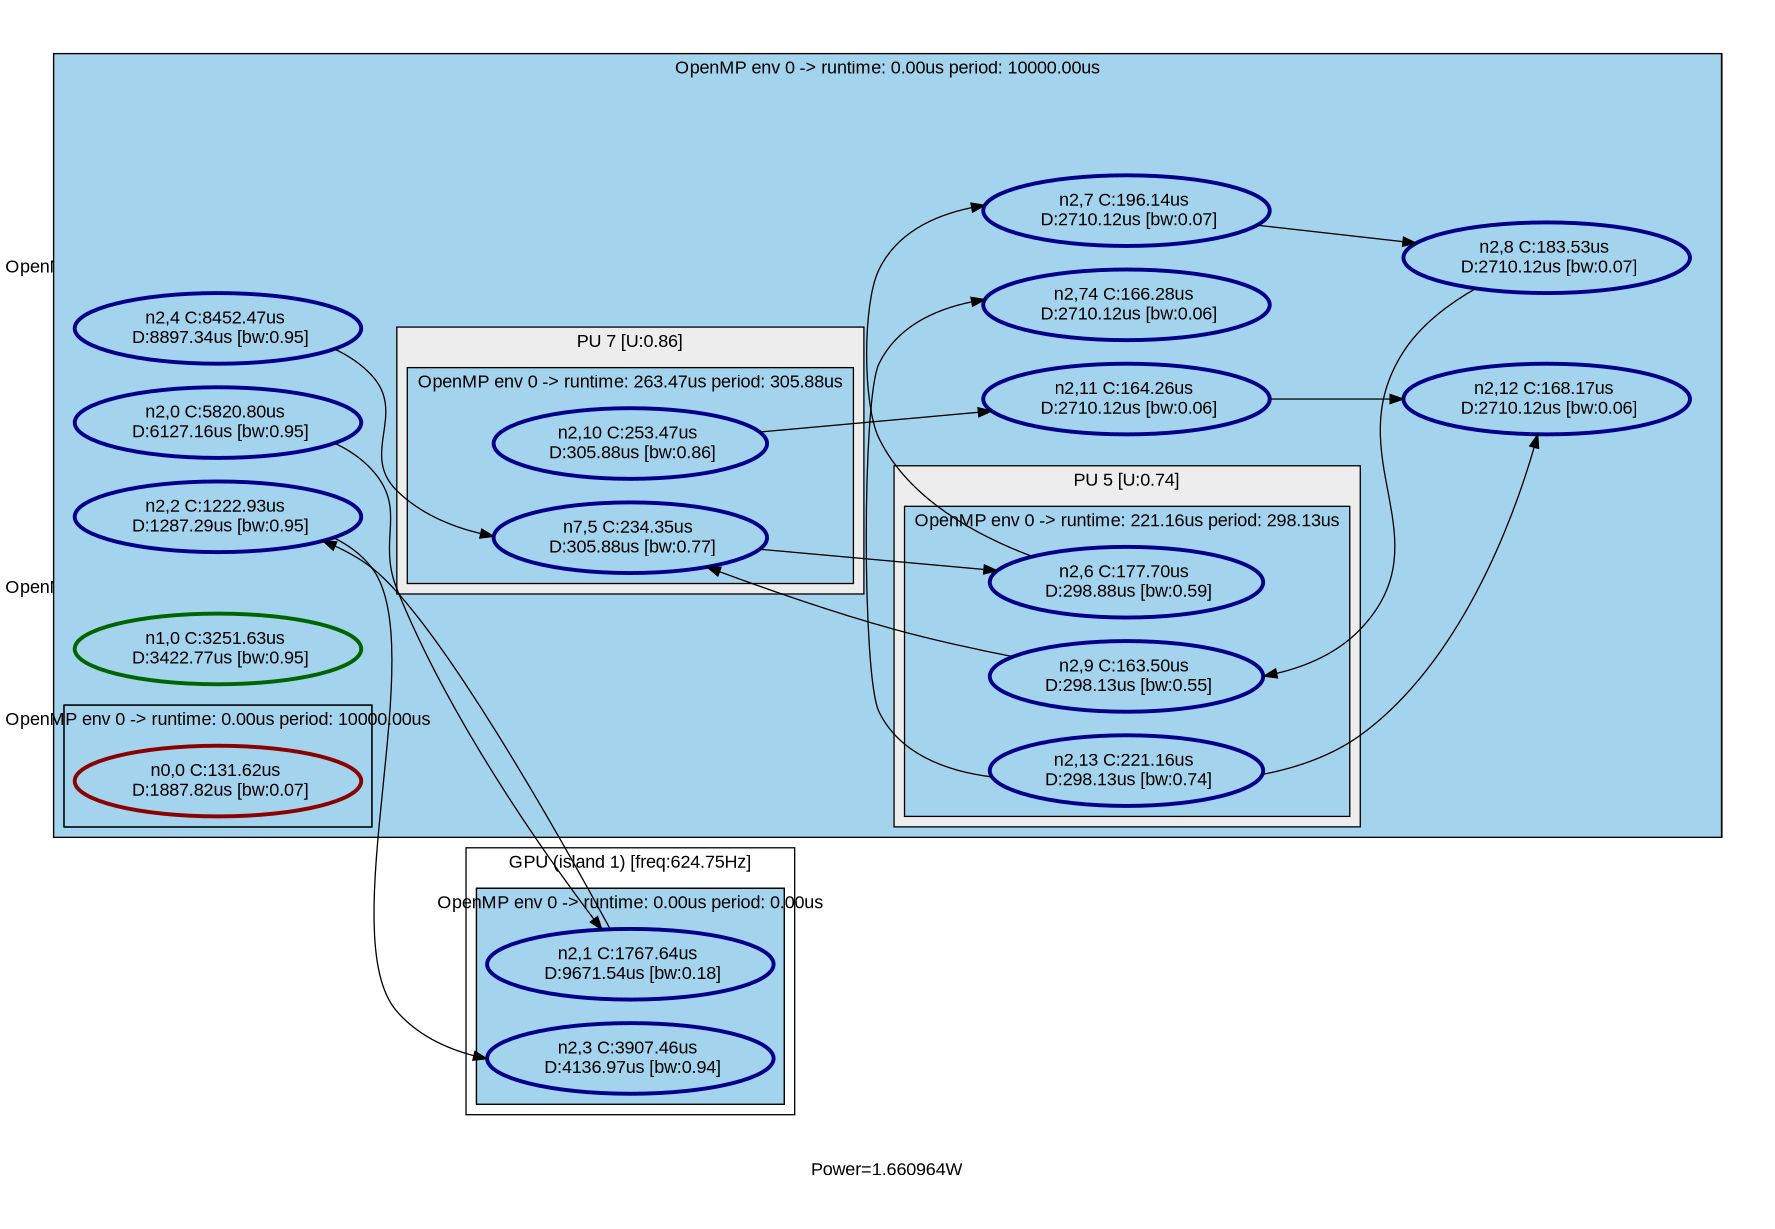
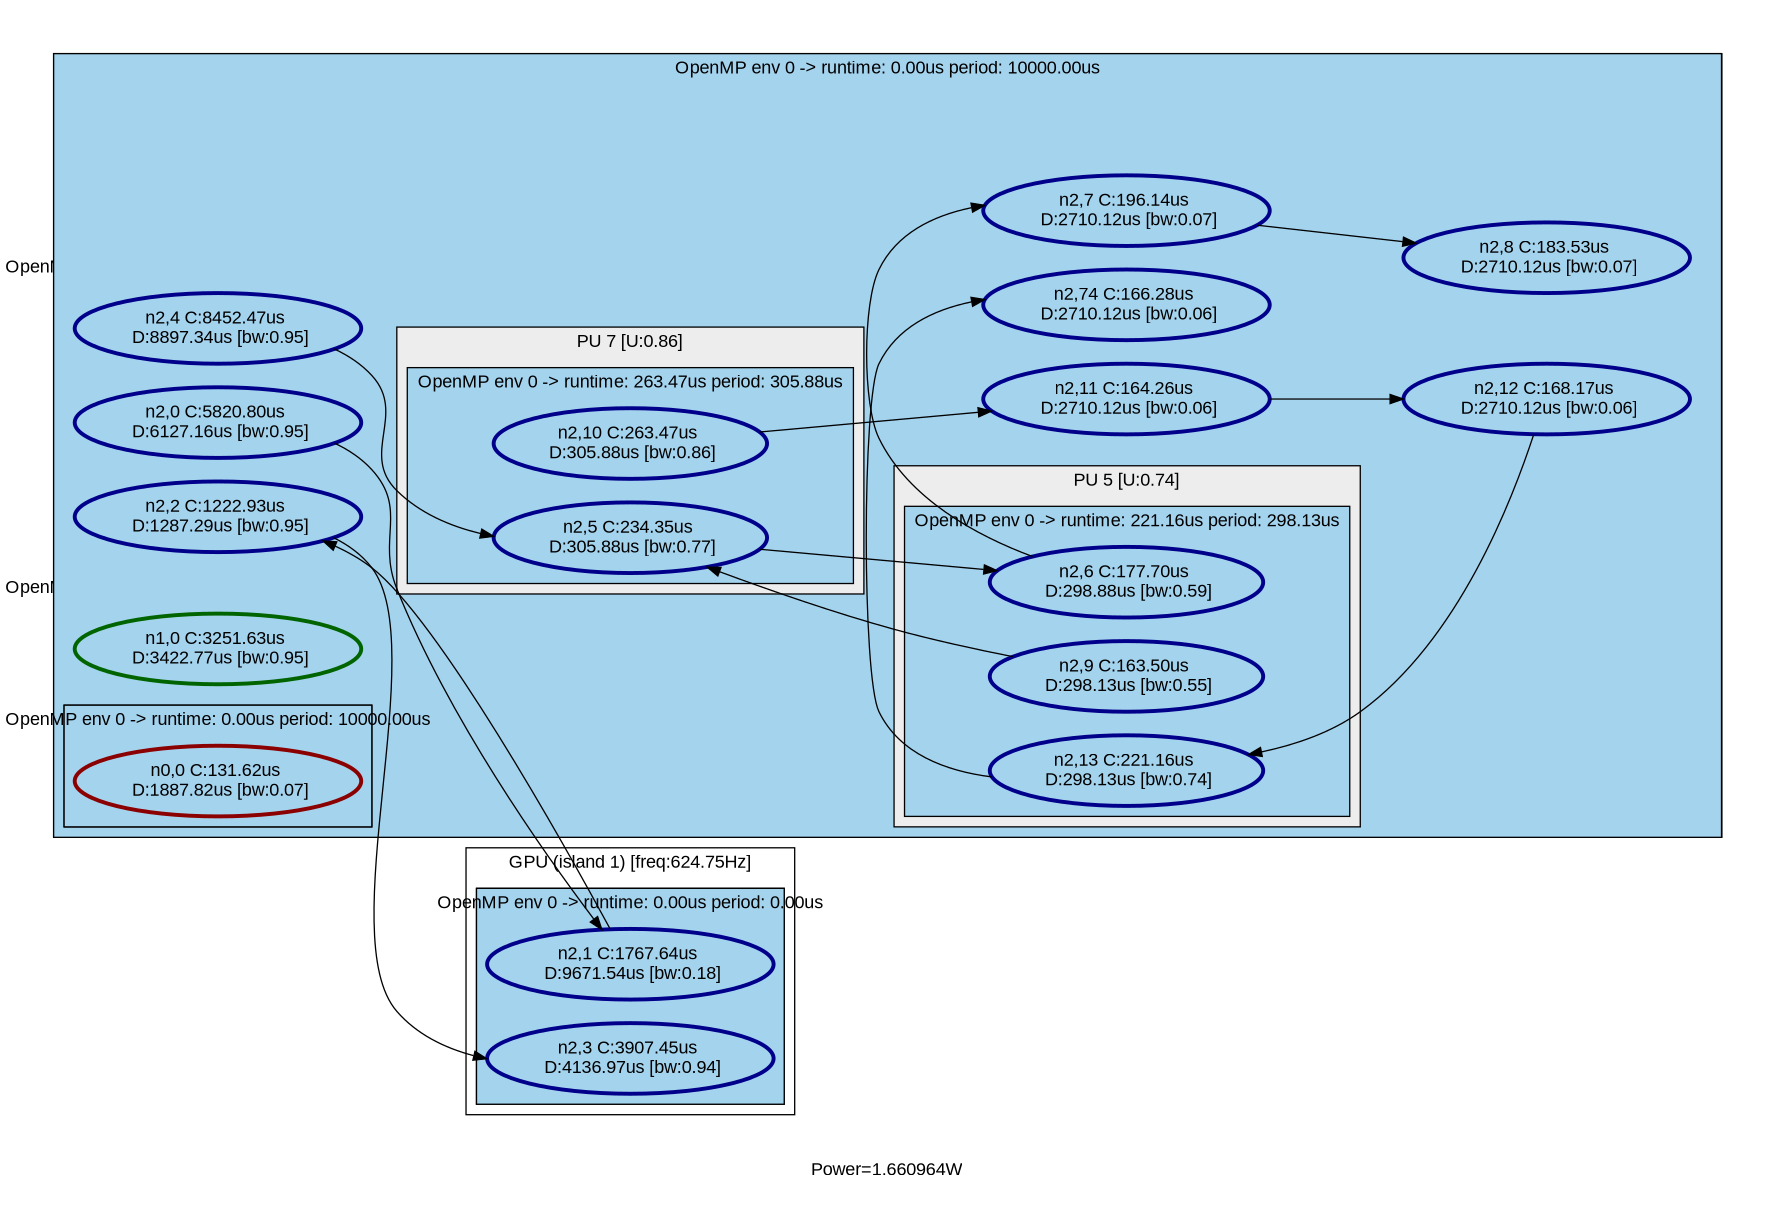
  digraph {
    fontname="Liberation Sans"
    label="Power=1.660964W"
    rankdir=LR
    node [color=darkblue fontname="Liberation Sans" penwidth=3]
    edge [fontname="Liberation Sans"]
    n1 [label="n2,7 C:196.14us \n D:2710.12us [bw:0.07]"]
    n2 [label="n2,8 C:183.53us \n D:2710.12us [bw:0.07]"]
    n3 [label="n2,11 C:164.26us \n D:2710.12us [bw:0.06]"]
    n4 [label="n2,12 C:168.17us \n D:2710.12us [bw:0.06]"]
    n5 [label="n2,74 C:166.28us \n D:2710.12us [bw:0.06]"]
    n6 [label="n2,0 C:5820.80us \n D:6127.16us [bw:0.95]"]
    n7 [label="n2,2 C:1222.93us \n D:1287.29us [bw:0.95]"]
    n8 [label="n2,4 C:8452.47us \n D:8897.34us [bw:0.95]"]
    n9 [color=darkgreen label="n1,0 C:3251.63us \n D:3422.77us [bw:0.95]"]
    n10 [label="n2,6 C:177.70us \n D:298.88us [bw:0.59]"]
    n11 [label="n2,9 C:163.50us \n D:298.13us [bw:0.55]"]
    n12 [label="n2,13 C:221.16us \n D:298.13us [bw:0.74]"]
    n13 [color=darkred label="n0,0 C:131.62us \n D:1887.82us [bw:0.07]"]
-   n14 [label="n7,5 C:234.35us \n D:305.88us [bw:0.77]"]
-   n15 [label="n2,10 C:253.47us \n D:305.88us [bw:0.86]"]
+   n14 [label="n2,5 C:234.35us \n D:305.88us [bw:0.77]"]
+   n15 [label="n2,10 C:263.47us \n D:305.88us [bw:0.86]"]
    n16 [label="n2,1 C:1767.64us \n D:9671.54us [bw:0.18]"]
-   n17 [label="n2,3 C:3907.46us \n D:4136.97us [bw:0.94]"]
+   n17 [label="n2,3 C:3907.45us \n D:4136.97us [bw:0.94]"]
    subgraph cluster_1 {
      label="CPU (island 0) [freq:1190.40Hz]"
      subgraph cluster_2 {
        bgcolor=gray93
        label="PU 0 [U:0.92]"
        subgraph cluster_3 {
          bgcolor=lightskyblue2
          label="OpenMP env 0 -> runtime: 2481.61us period: 2710.12us"
          n1
          n2
          n3
          n4
          n5
        }
      }
      subgraph cluster_4 {
        bgcolor=gray93
        label="PU 1 [U:0.00]"
        subgraph cluster_5 {
          bgcolor=lightskyblue2
          label="OpenMP env 0 -> runtime: 0.00us period: 39.06us"
        }
      }
      subgraph cluster_6 {
        bgcolor=gray93
        label="PU 2 [U:0.95]"
        n6
        n7
        n8
        subgraph cluster_7 {
          bgcolor=lightskyblue2
          label="OpenMP env 0 -> runtime: 0.00us period: 10000.00us"
        }
      }
      subgraph cluster_8 {
        bgcolor=gray93
        label="PU 3 [U:0.95]"
        n9
        subgraph cluster_9 {
          bgcolor=lightskyblue2
          label="OpenMP env 0 -> runtime: 0.00us period: 10000.00us"
        }
      }
      subgraph cluster_10 {
        bgcolor=gray93
        label="PU 4 [U:0.00]"
        subgraph cluster_11 {
          bgcolor=lightskyblue2
          label="OpenMP env 0 -> runtime: 0.00us period: 10000.00us"
        }
      }
      subgraph cluster_12 {
        bgcolor=gray93
        label="PU 5 [U:0.74]"
        subgraph cluster_13 {
          bgcolor=lightskyblue2
          label="OpenMP env 0 -> runtime: 221.16us period: 298.13us"
          n10
          n11
          n12
        }
      }
      subgraph cluster_14 {
        bgcolor=gray93
        label="PU 6 [U:0.07]"
        n13
        subgraph cluster_15 {
          bgcolor=lightskyblue2
          label="OpenMP env 0 -> runtime: 0.00us period: 10000.00us"
        }
      }
      subgraph cluster_16 {
        bgcolor=gray93
        label="PU 7 [U:0.86]"
        subgraph cluster_17 {
          bgcolor=lightskyblue2
          label="OpenMP env 0 -> runtime: 263.47us period: 305.88us"
          n14
          n15
        }
      }
    }
    subgraph cluster_18 {
      label="GPU (island 1) [freq:624.75Hz]"
      subgraph cluster_19 {
        bgcolor=gray93
        label="PU 0 [U:0.94]"
        n16
        n17
        subgraph cluster_20 {
          bgcolor=lightskyblue2
          label="OpenMP env 0 -> runtime: 0.00us period: 0.00us"
        }
      }
    }
    n1 -> n2
-   n2 -> n11
    n3 -> n4
-   n12 -> n4
+   n4 -> n12
    n6 -> n16
    n7 -> n17
    n8 -> n14
    n10 -> n1
    n11 -> n14
    n12 -> n5
    n14 -> n10
    n15 -> n3
    n16 -> n7
  }
